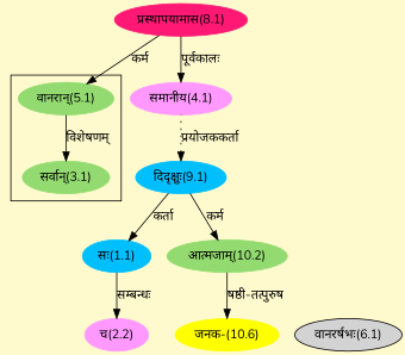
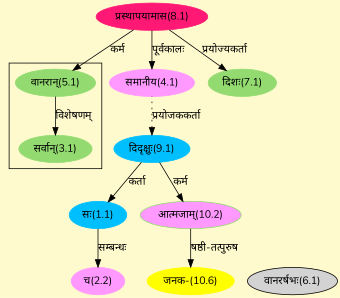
  digraph {
    bgcolor=lemonchiffon1
    compound=true
    fontname=Nunito
    rankdir=BT
    node [color="#93DB70" fontname=Nunito style=filled]
    edge [dir=back fontname=Nunito]
    n1 [label="सर्वान्(3.1)"]
    n2 [label="वानरान्(5.1)"]
    n3 [color="#FF1975" label="प्रस्थापयामास(8.1)"]
    n4 [color="#00BFFF" label="सः(1.1)"]
    n5 [color="#00BFFF" label="दिदृक्षुः(9.1)"]
    n6 [color="#FF99FF" label="समानीय(4.1)"]
    n7 [color="#FF99FF" label="च(2.2)"]
    n8 [label="वानरर्षभः(6.1)" color=""]
+   n9 [label="दिशः(7.1)"]
    n10 [color="#FFFF00" label="जनक-(10.6)"]
-   n11 [label="आत्मजाम्(10.2)"]
+   n11 [label="आत्मजाम्(10.2)" fillcolor="#FF99FF"]
    subgraph cluster_1 {
      n1
      n2
    }
    n1 -> n2 [label="विशेषणम्"]
    n2 -> n3 [label="कर्म"]
    n4 -> n5 [label="कर्ता"]
    n5 -> n6 [label="प्रयोजककर्ता" style=dotted]
    n6 -> n3 [label="पूर्वकालः"]
    n7 -> n4 [label="सम्बन्धः"]
+   n9 -> n3 [label="प्रयोज्यकर्ता"]
    n10 -> n11 [label="षष्ठी-तत्पुरुष"]
    n11 -> n5 [label="कर्म"]
  }
